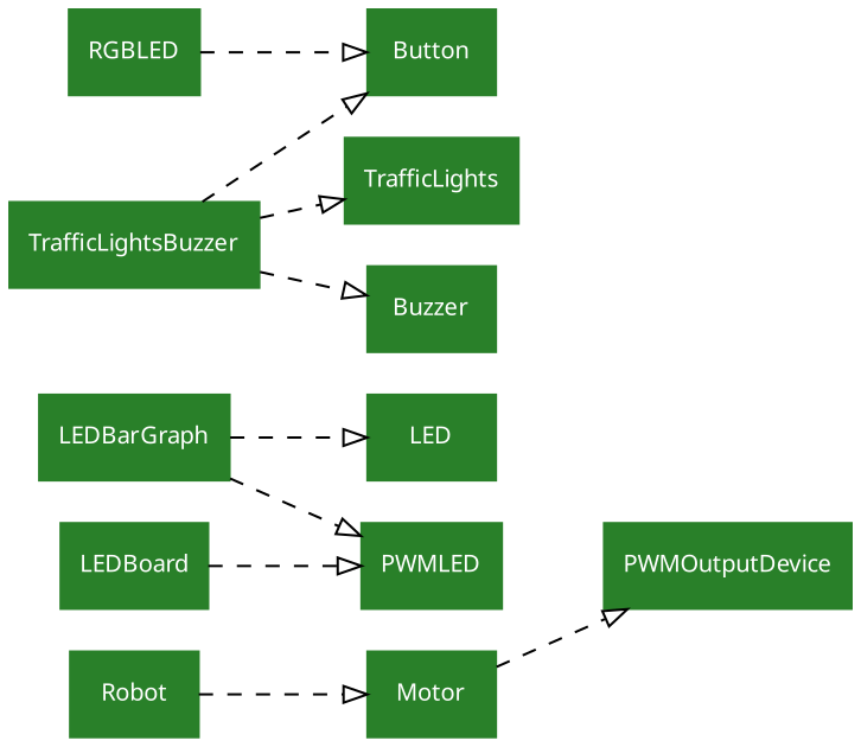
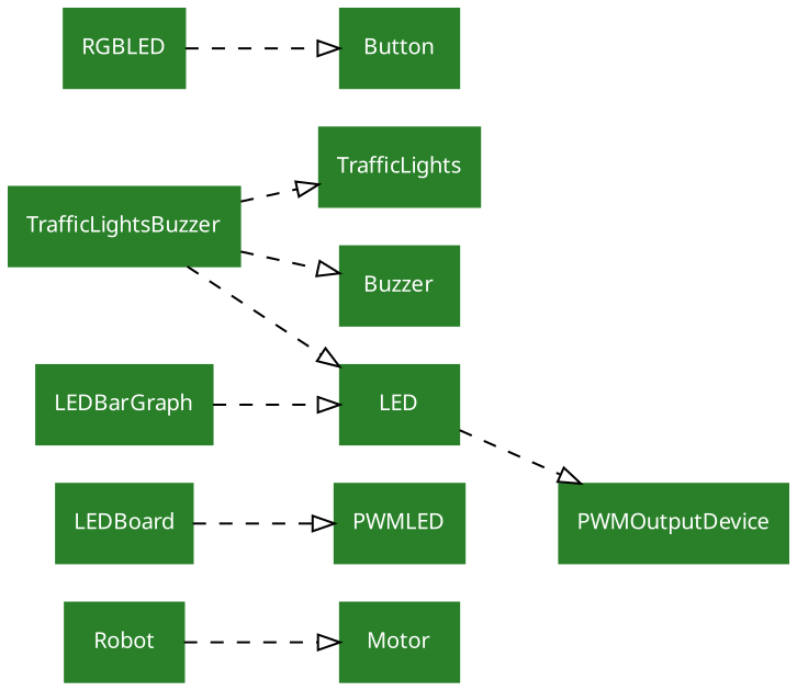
  digraph {
    rankdir=LR
    node [color="#298029" fontcolor="#ffffff" fontname=Sans fontsize=10 shape=rect style=filled]
    edge [arrowhead=onormal style=dashed]
    RGBLED
    Button
    LEDBoard
    PWMLED
    LEDBarGraph
    LED
    TrafficLightsBuzzer
    TrafficLights
    Buzzer
    Robot
    Motor
    PWMOutputDevice
    RGBLED -> Button
    LEDBoard -> PWMLED
-   LEDBarGraph -> PWMLED
    LEDBarGraph -> LED
-   TrafficLightsBuzzer -> Button
+   TrafficLightsBuzzer -> LED
    TrafficLightsBuzzer -> TrafficLights
    TrafficLightsBuzzer -> Buzzer
    Robot -> Motor
-   Motor -> PWMOutputDevice
+   LED -> PWMOutputDevice
  }
